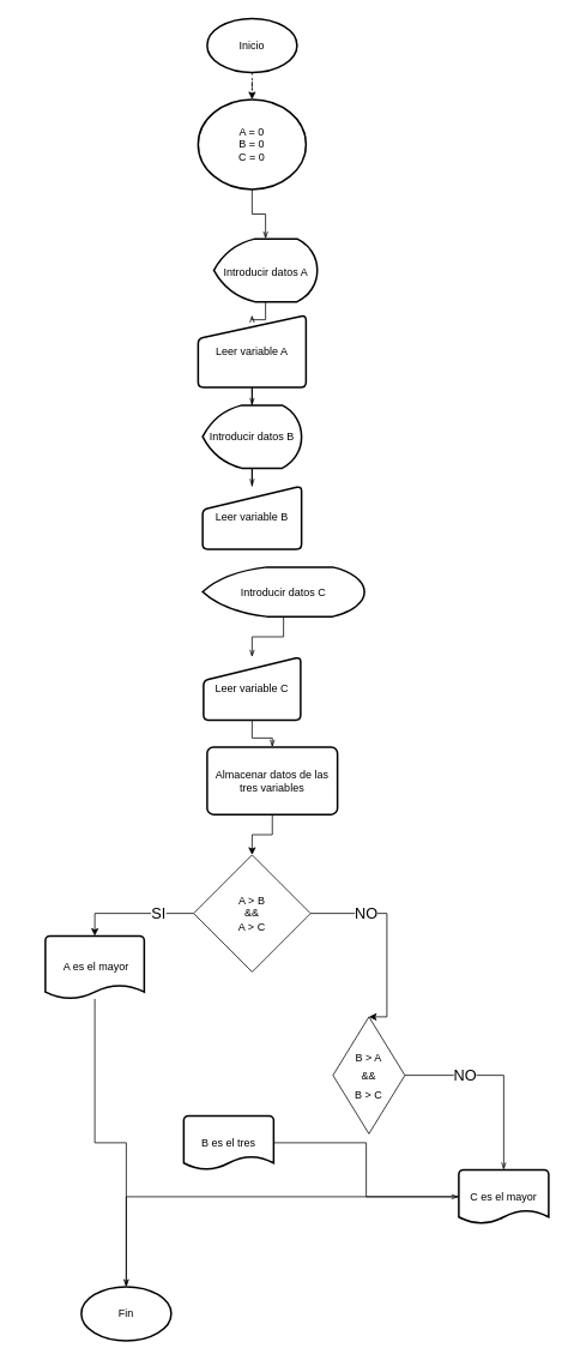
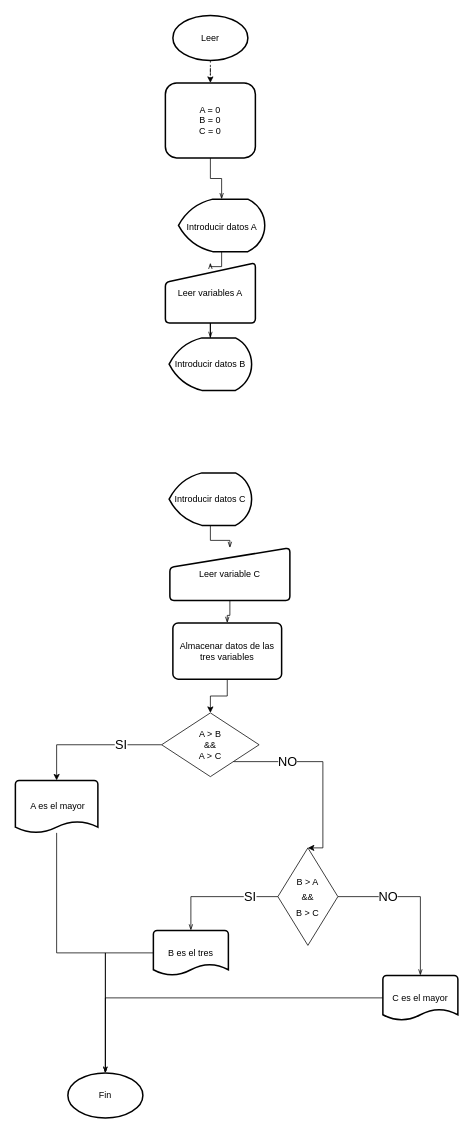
  <mxCell id="0" />
  <mxCell id="1" parent="0" />
  <mxCell id="2" value="" style="edgeStyle=orthogonalEdgeStyle;rounded=0;orthogonalLoop=1;jettySize=auto;html=1;dashed=1;" edge="1" parent="1" source="3" target="5"><mxGeometry relative="1" as="geometry" /></mxCell>
- <mxCell id="3" value="Inicio" style="strokeWidth=2;html=1;shape=mxgraph.flowchart.start_1;whiteSpace=wrap;" vertex="1" parent="1"><mxGeometry x="230" y="20" width="100" height="60" as="geometry" /></mxCell>
+ <mxCell id="3" value="Leer" style="strokeWidth=2;html=1;shape=mxgraph.flowchart.start_1;whiteSpace=wrap;" vertex="1" parent="1"><mxGeometry x="230" y="20" width="100" height="60" as="geometry" /></mxCell>
  <mxCell id="4" value="" style="edgeStyle=orthogonalEdgeStyle;rounded=0;orthogonalLoop=1;jettySize=auto;html=1;fontSize=12;endArrow=openThin;endFill=0;" edge="1" parent="1" source="5" target="23"><mxGeometry relative="1" as="geometry" /></mxCell>
- <mxCell id="5" value="A = 0&lt;br&gt;B = 0&lt;br&gt;C = 0" style="ellipse;whiteSpace=wrap;html=1;strokeWidth=2;" vertex="1" parent="1"><mxGeometry x="220" y="110" width="120" height="100" as="geometry" /></mxCell>
+ <mxCell id="5" value="A = 0&lt;br&gt;B = 0&lt;br&gt;C = 0" style="rounded=1;whiteSpace=wrap;html=1;strokeWidth=2;" vertex="1" parent="1"><mxGeometry x="220" y="110" width="120" height="100" as="geometry" /></mxCell>
  <mxCell id="6" value="" style="edgeStyle=orthogonalEdgeStyle;rounded=0;orthogonalLoop=1;jettySize=auto;html=1;fontSize=12;endArrow=openThin;endFill=0;" edge="1" parent="1" source="7" target="25"><mxGeometry relative="1" as="geometry" /></mxCell>
- <mxCell id="7" value="Leer variable A" style="html=1;strokeWidth=2;shape=manualInput;whiteSpace=wrap;rounded=1;size=26;arcSize=11;" vertex="1" parent="1"><mxGeometry x="220" y="350" width="120" height="80" as="geometry" /></mxCell>
+ <mxCell id="7" value="Leer variables A" style="html=1;strokeWidth=2;shape=manualInput;whiteSpace=wrap;rounded=1;size=26;arcSize=11;" vertex="1" parent="1"><mxGeometry x="220" y="350" width="120" height="80" as="geometry" /></mxCell>
  <mxCell id="8" value="" style="edgeStyle=orthogonalEdgeStyle;rounded=0;orthogonalLoop=1;jettySize=auto;html=1;" edge="1" parent="1" source="9" target="14"><mxGeometry relative="1" as="geometry" /></mxCell>
  <mxCell id="9" value="Almacenar datos de las tres variables" style="rounded=1;whiteSpace=wrap;html=1;absoluteArcSize=1;arcSize=14;strokeWidth=2;" vertex="1" parent="1"><mxGeometry x="230" y="830" width="145" height="75" as="geometry" /></mxCell>
  <mxCell id="10" style="edgeStyle=orthogonalEdgeStyle;rounded=0;orthogonalLoop=1;jettySize=auto;html=1;entryX=0.5;entryY=0;entryDx=0;entryDy=0;entryPerimeter=0;" edge="1" parent="1" source="14" target="16"><mxGeometry relative="1" as="geometry" /></mxCell>
  <mxCell id="11" value="SI" style="edgeLabel;html=1;align=center;verticalAlign=middle;resizable=0;points=[];fontSize=17;" vertex="1" connectable="0" parent="10"><mxGeometry x="-0.412" relative="1" as="geometry"><mxPoint as="offset" /></mxGeometry></mxCell>
  <mxCell id="12" style="edgeStyle=orthogonalEdgeStyle;rounded=0;orthogonalLoop=1;jettySize=auto;html=1;entryX=0.5;entryY=0;entryDx=0;entryDy=0;" edge="1" parent="1" source="14" target="21"><mxGeometry relative="1" as="geometry"><mxPoint x="415" y="1120" as="targetPoint" /><Array as="points"><mxPoint x="430" y="1015" /></Array></mxGeometry></mxCell>
  <mxCell id="13" value="NO" style="edgeLabel;html=1;align=center;verticalAlign=middle;resizable=0;points=[];fontSize=17;" vertex="1" connectable="0" parent="12"><mxGeometry x="-0.365" y="-1" relative="1" as="geometry"><mxPoint x="-9" y="-1" as="offset" /></mxGeometry></mxCell>
- <mxCell id="14" value="A &amp;gt; B&lt;br&gt;&amp;amp;&amp;amp;&lt;br&gt;A &amp;gt; C" style="rhombus;whiteSpace=wrap;html=1;" vertex="1" parent="1"><mxGeometry x="215" y="950" width="130" height="130" as="geometry" /></mxCell>
+ <mxCell id="14" value="A &amp;gt; B&lt;br&gt;&amp;amp;&amp;amp;&lt;br&gt;A &amp;gt; C" style="rhombus;whiteSpace=wrap;html=1;" vertex="1" parent="1"><mxGeometry x="215" y="950" width="130" height="85" as="geometry" /></mxCell>
  <mxCell id="15" style="edgeStyle=orthogonalEdgeStyle;rounded=0;orthogonalLoop=1;jettySize=auto;html=1;entryX=0.5;entryY=0;entryDx=0;entryDy=0;entryPerimeter=0;fontSize=12;endArrow=openThin;endFill=0;" edge="1" parent="1" source="16" target="35"><mxGeometry relative="1" as="geometry" /></mxCell>
- <mxCell id="16" value="&amp;nbsp;A es el mayor" style="strokeWidth=2;html=1;shape=mxgraph.flowchart.document2;whiteSpace=wrap;size=0.217;" vertex="1" parent="1"><mxGeometry x="50" y="1040" width="110" height="70" as="geometry" /></mxCell>
+ <mxCell id="16" value="&amp;nbsp;A es el mayor" style="strokeWidth=2;html=1;shape=mxgraph.flowchart.document2;whiteSpace=wrap;size=0.217;" vertex="1" parent="1"><mxGeometry x="20" y="1040" width="110" height="70" as="geometry" /></mxCell>
  <mxCell id="17" value="" style="edgeStyle=orthogonalEdgeStyle;rounded=0;orthogonalLoop=1;jettySize=auto;html=1;fontSize=12;endArrow=openThin;endFill=0;" edge="1" parent="1" source="21" target="32"><mxGeometry relative="1" as="geometry" /></mxCell>
  <mxCell id="18" value="NO" style="edgeLabel;html=1;align=center;verticalAlign=middle;resizable=0;points=[];fontSize=17;" vertex="1" connectable="0" parent="17"><mxGeometry x="-0.383" relative="1" as="geometry"><mxPoint as="offset" /></mxGeometry></mxCell>
+ <mxCell id="19" style="edgeStyle=orthogonalEdgeStyle;rounded=0;orthogonalLoop=1;jettySize=auto;html=1;entryX=0.5;entryY=0;entryDx=0;entryDy=0;entryPerimeter=0;fontSize=17;endArrow=openThin;endFill=0;" edge="1" parent="1" source="21" target="34"><mxGeometry relative="1" as="geometry" /></mxCell>
+ <mxCell id="20" value="SI" style="edgeLabel;html=1;align=center;verticalAlign=middle;resizable=0;points=[];fontSize=17;" vertex="1" connectable="0" parent="19"><mxGeometry x="-0.528" relative="1" as="geometry"><mxPoint as="offset" /></mxGeometry></mxCell>
  <mxCell id="21" value="&lt;font style=&quot;font-size: 12px;&quot;&gt;B &amp;gt; A&lt;br&gt;&amp;amp;&amp;amp;&lt;br&gt;B &amp;gt; C&lt;/font&gt;" style="rhombus;whiteSpace=wrap;html=1;fontSize=17;" vertex="1" parent="1"><mxGeometry x="370" y="1130" width="80" height="130" as="geometry" /></mxCell>
  <mxCell id="22" value="" style="edgeStyle=orthogonalEdgeStyle;rounded=0;orthogonalLoop=1;jettySize=auto;html=1;fontSize=12;endArrow=openThin;endFill=0;" edge="1" parent="1" source="23" target="7"><mxGeometry relative="1" as="geometry" /></mxCell>
  <mxCell id="23" value="&lt;font style=&quot;font-size: 12px;&quot;&gt;Introducir datos A&lt;/font&gt;" style="strokeWidth=2;html=1;shape=mxgraph.flowchart.display;whiteSpace=wrap;fontSize=16;" vertex="1" parent="1"><mxGeometry x="237.5" y="265" width="115" height="70" as="geometry" /></mxCell>
- <mxCell id="24" value="" style="edgeStyle=orthogonalEdgeStyle;rounded=0;orthogonalLoop=1;jettySize=auto;html=1;fontSize=12;endArrow=openThin;endFill=0;" edge="1" parent="1" source="25" target="26"><mxGeometry relative="1" as="geometry" /></mxCell>
  <mxCell id="25" value="Introducir datos B" style="strokeWidth=2;html=1;shape=mxgraph.flowchart.display;whiteSpace=wrap;fontSize=12;" vertex="1" parent="1"><mxGeometry x="225" y="450" width="110" height="70" as="geometry" /></mxCell>
- <mxCell id="26" value="Leer variable B" style="html=1;strokeWidth=2;shape=manualInput;whiteSpace=wrap;rounded=1;size=26;arcSize=11;fontSize=12;" vertex="1" parent="1"><mxGeometry x="225" y="540" width="110" height="70" as="geometry" /></mxCell>
  <mxCell id="27" value="" style="edgeStyle=orthogonalEdgeStyle;rounded=0;orthogonalLoop=1;jettySize=auto;html=1;fontSize=12;endArrow=openThin;endFill=0;" edge="1" parent="1" source="28" target="30"><mxGeometry relative="1" as="geometry" /></mxCell>
- <mxCell id="28" value="Introducir datos C" style="strokeWidth=2;html=1;shape=mxgraph.flowchart.display;whiteSpace=wrap;fontSize=12;" vertex="1" parent="1"><mxGeometry x="225" y="630" width="180" height="55" as="geometry" /></mxCell>
+ <mxCell id="28" value="Introducir datos C" style="strokeWidth=2;html=1;shape=mxgraph.flowchart.display;whiteSpace=wrap;fontSize=12;" vertex="1" parent="1"><mxGeometry x="225" y="630" width="110" height="70" as="geometry" /></mxCell>
  <mxCell id="29" value="" style="edgeStyle=orthogonalEdgeStyle;rounded=0;orthogonalLoop=1;jettySize=auto;html=1;fontSize=12;endArrow=openThin;endFill=0;" edge="1" parent="1" source="30" target="9"><mxGeometry relative="1" as="geometry" /></mxCell>
- <mxCell id="30" value="Leer variable C" style="html=1;strokeWidth=2;shape=manualInput;whiteSpace=wrap;rounded=1;size=26;arcSize=11;fontSize=12;" vertex="1" parent="1"><mxGeometry x="226" y="730" width="108" height="70" as="geometry" /></mxCell>
+ <mxCell id="30" value="Leer variable C" style="html=1;strokeWidth=2;shape=manualInput;whiteSpace=wrap;rounded=1;size=26;arcSize=11;fontSize=12;" vertex="1" parent="1"><mxGeometry x="226" y="730" width="160" height="70" as="geometry" /></mxCell>
  <mxCell id="31" style="edgeStyle=orthogonalEdgeStyle;rounded=0;orthogonalLoop=1;jettySize=auto;html=1;fontSize=12;endArrow=openThin;endFill=0;" edge="1" parent="1" source="32" target="35"><mxGeometry relative="1" as="geometry" /></mxCell>
  <mxCell id="32" value="C es el mayor" style="strokeWidth=2;html=1;shape=mxgraph.flowchart.document2;whiteSpace=wrap;size=0.25;fontSize=12;" vertex="1" parent="1"><mxGeometry x="510" y="1300" width="100" height="60" as="geometry" /></mxCell>
- <mxCell id="33" style="edgeStyle=orthogonalEdgeStyle;rounded=0;orthogonalLoop=1;jettySize=auto;html=1;fontSize=12;endArrow=openThin;endFill=0;" edge="1" parent="1" source="34" target="32"><mxGeometry relative="1" as="geometry" /></mxCell>
+ <mxCell id="33" style="edgeStyle=orthogonalEdgeStyle;rounded=0;orthogonalLoop=1;jettySize=auto;html=1;entryX=0.5;entryY=0;entryDx=0;entryDy=0;entryPerimeter=0;fontSize=12;endArrow=openThin;endFill=0;" edge="1" parent="1" source="34" target="35"><mxGeometry relative="1" as="geometry" /></mxCell>
  <mxCell id="34" value="&lt;font style=&quot;font-size: 12px;&quot;&gt;B es el tres&lt;/font&gt;" style="strokeWidth=2;html=1;shape=mxgraph.flowchart.document2;whiteSpace=wrap;size=0.25;fontSize=17;" vertex="1" parent="1"><mxGeometry x="204" y="1240" width="100" height="60" as="geometry" /></mxCell>
  <mxCell id="35" value="Fin" style="strokeWidth=2;html=1;shape=mxgraph.flowchart.start_1;whiteSpace=wrap;fontSize=12;" vertex="1" parent="1"><mxGeometry x="90" y="1430" width="100" height="60" as="geometry" /></mxCell>
